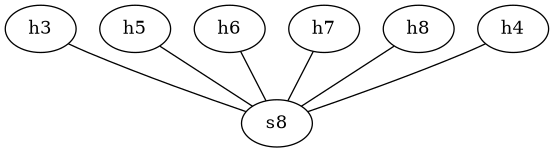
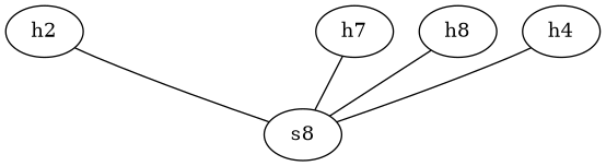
  graph {
-   h2 [type=server label=h3]
+   h2 [type=server]
    n2 [label=s8]
-   h5 [type=server]
-   h6 [type=server]
    n5 [label=h7]
    n6 [label=h8]
    h4
    h2 -- n2
-   h5 -- n2
-   h6 -- n2
    n5 -- n2
    n6 -- n2
    h4 -- n2
  }
